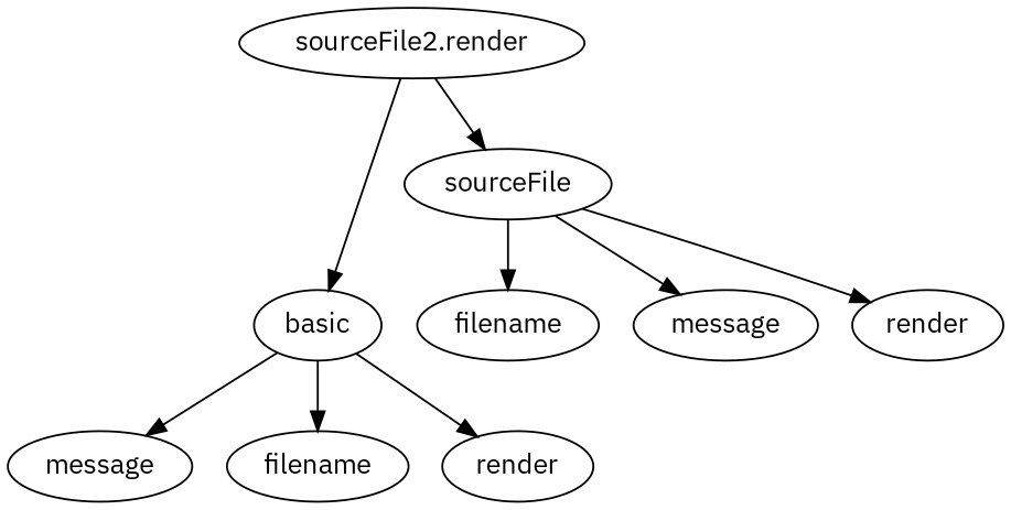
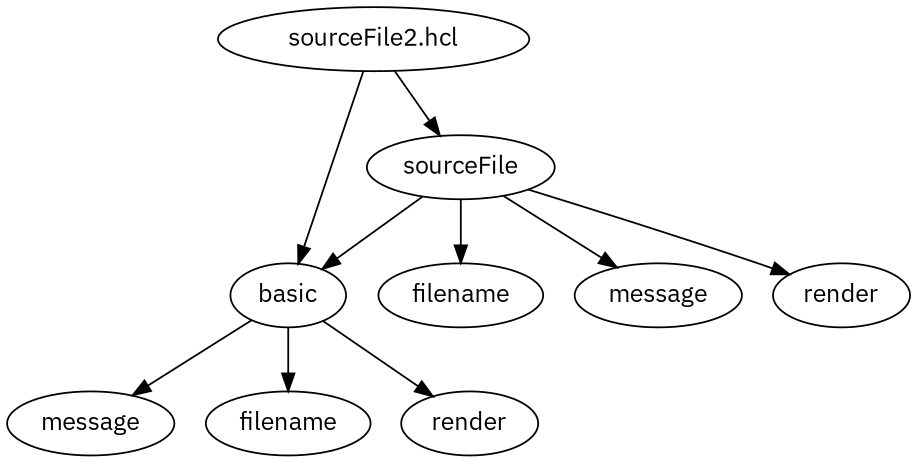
  digraph {
    fontname="IBM Plex Sans"
    node [fontname="IBM Plex Sans"]
    edge [fontname="IBM Plex Sans"]
-   n1 [label="sourceFile2.render"]
+   n1 [label="sourceFile2.hcl"]
    n2 [label=basic]
    n3 [label=sourceFile]
    n4 [label=message]
    n5 [label=filename]
    n6 [label=render]
    n7 [label=filename]
    n8 [label=message]
    n9 [label=render]
    n1 -> n2
    n1 -> n3
    n2 -> n4
    n2 -> n5
    n2 -> n6
+   n3 -> n2
    n3 -> n7
    n3 -> n8
    n3 -> n9
  }
